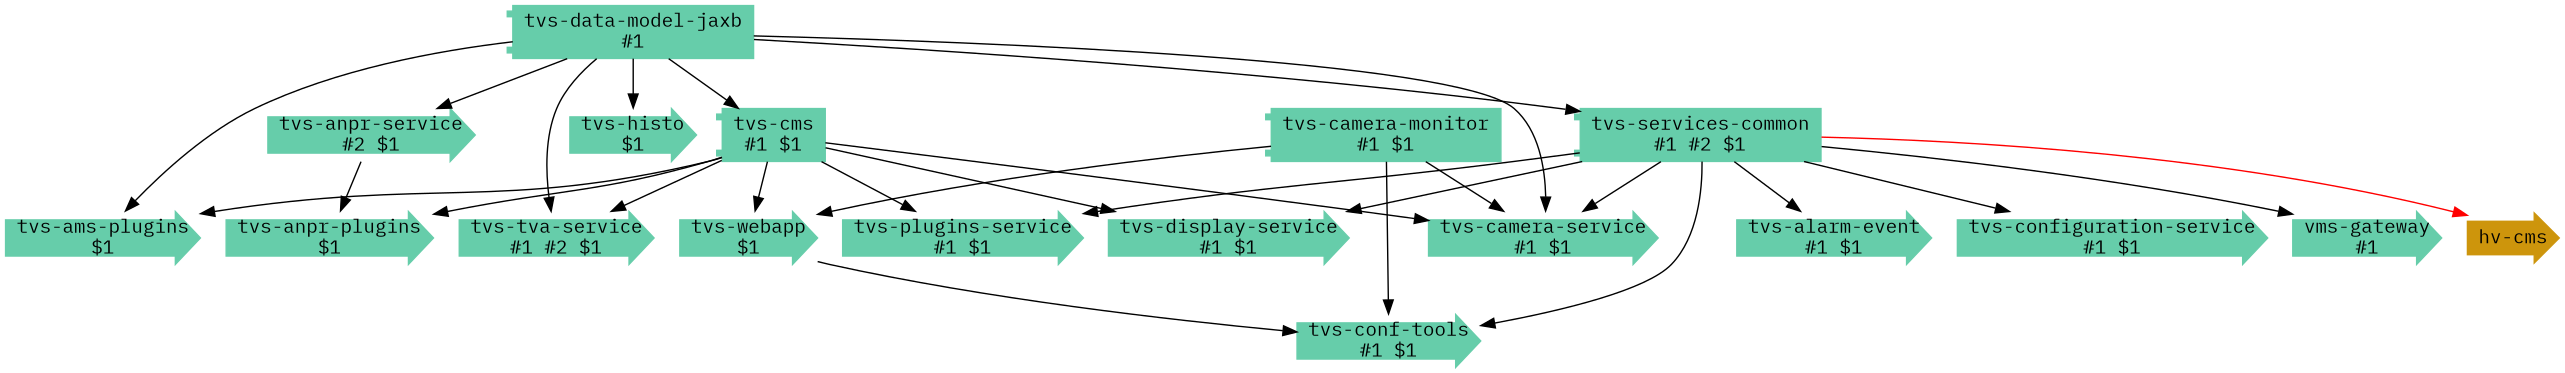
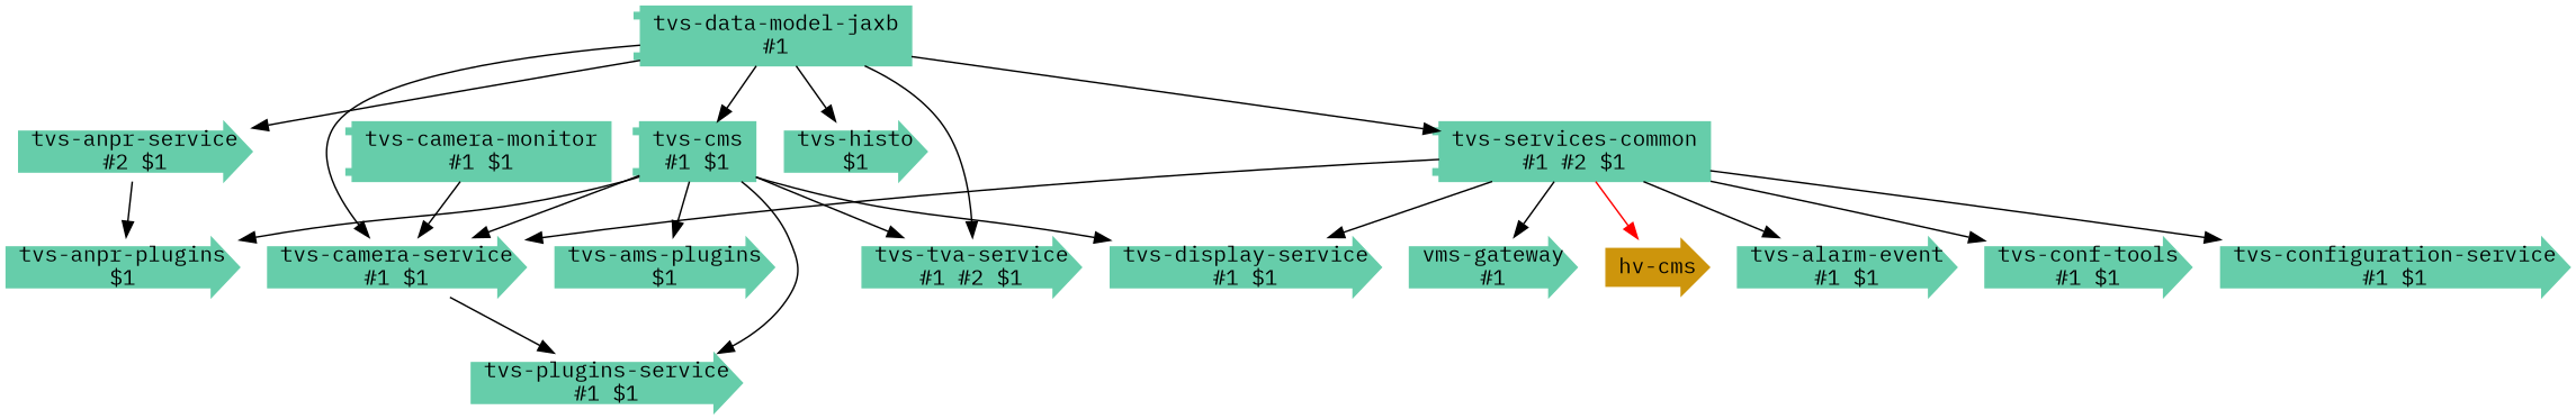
  digraph {
    concentrate=true
    fontname="IBM Plex Mono"
    forcelabels=true
    rankdir=TB
    node [color=aquamarine3 fontname="IBM Plex Mono" shape=rarrow style=filled]
    edge [fontname="IBM Plex Mono"]
    "hv-cms" [color=darkgoldenrod3]
    n2 [label="tvs-alarm-event\n#1 $1"]
    n3 [label="tvs-ams-plugins\n$1"]
    n4 [label="tvs-anpr-plugins\n$1"]
    n5 [label="tvs-anpr-service\n#2 $1"]
    n6 [label="tvs-camera-monitor\n#1 $1" shape=component]
    n7 [label="tvs-camera-service\n#1 $1"]
    n8 [label="tvs-conf-tools\n#1 $1"]
-   n9 [label="tvs-webapp\n$1"]
    n10 [label="tvs-configuration-service\n#1 $1"]
    n11 [label="tvs-data-model-jaxb\n#1" shape=component]
    n12 [label="tvs-histo\n$1"]
    n13 [label="tvs-cms\n#1 $1" shape=component]
    n14 [label="tvs-services-common\n#1 #2 $1" shape=component]
    n15 [label="tvs-tva-service\n#1 #2 $1"]
    n16 [label="tvs-display-service\n#1 $1"]
    n17 [label="tvs-plugins-service\n#1 $1"]
    n18 [label="vms-gateway\n#1"]
    n5 -> n4
    n6 -> n7
-   n6 -> n8
-   n6 -> n9
-   n9 -> n8
-   n11 -> n3
    n11 -> n5
    n11 -> n7
    n11 -> n12
    n11 -> n13
    n11 -> n14
    n11 -> n15
    n13 -> n3
    n13 -> n4
    n13 -> n7
-   n13 -> n9
    n13 -> n15
    n13 -> n16
    n13 -> n17
    n14 -> "hv-cms" [color=red style=filled]
    n14 -> "hv-cms" [color=red style=filled]
    n14 -> n2
    n14 -> n7
    n14 -> n8
    n14 -> n10
    n14 -> n16
-   n14 -> n17
+   n7 -> n17
    n14 -> n18
  }
